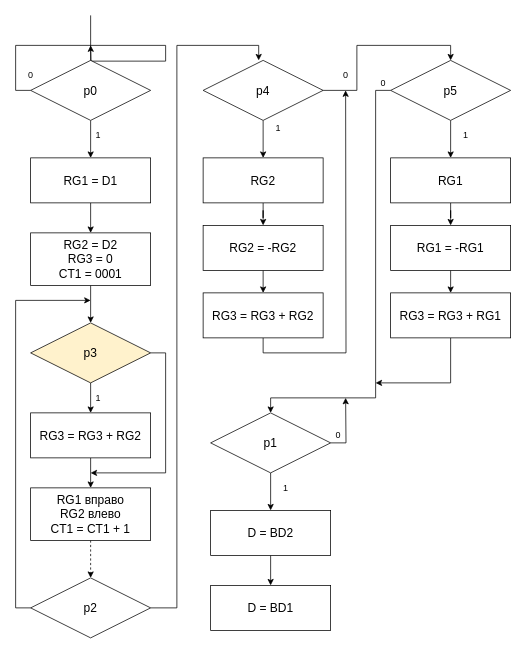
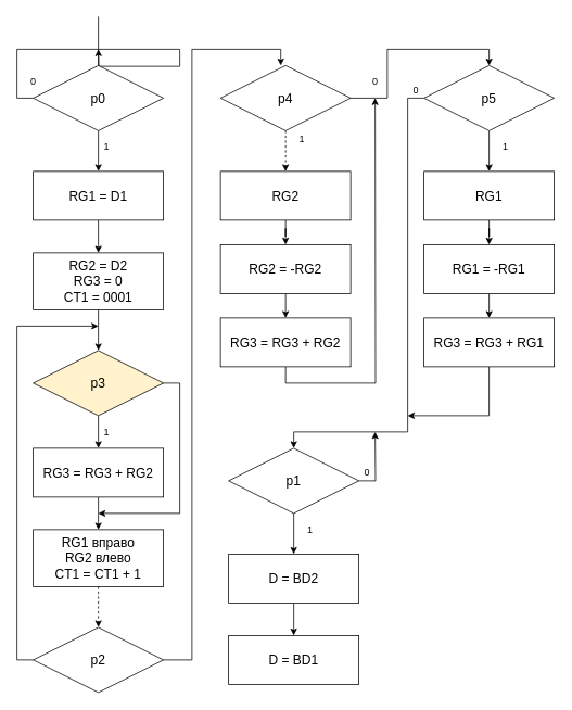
  <mxCell id="0" />
  <mxCell id="1" parent="0" />
  <mxCell id="2" style="edgeStyle=orthogonalEdgeStyle;rounded=0;orthogonalLoop=1;jettySize=auto;html=1;exitX=0;exitY=0.5;exitDx=0;exitDy=0;" edge="1" parent="1" source="4"><mxGeometry relative="1" as="geometry"><mxPoint x="120" y="60" as="targetPoint" /></mxGeometry></mxCell>
  <mxCell id="3" style="edgeStyle=orthogonalEdgeStyle;rounded=0;orthogonalLoop=1;jettySize=auto;html=1;exitX=0.5;exitY=1;exitDx=0;exitDy=0;entryX=0.5;entryY=0;entryDx=0;entryDy=0;" edge="1" parent="1" source="4" target="8"><mxGeometry relative="1" as="geometry" /></mxCell>
  <mxCell id="4" value="&lt;font style=&quot;font-size: 16px&quot;&gt;p0&lt;/font&gt;" style="rhombus;whiteSpace=wrap;html=1;" vertex="1" parent="1"><mxGeometry x="40" y="80" width="160" height="80" as="geometry" /></mxCell>
  <mxCell id="5" value="" style="endArrow=none;html=1;exitX=0.5;exitY=0;exitDx=0;exitDy=0;" edge="1" parent="1" source="4"><mxGeometry width="50" height="50" relative="1" as="geometry"><mxPoint x="120" y="60" as="sourcePoint" /><mxPoint x="120" y="20" as="targetPoint" /></mxGeometry></mxCell>
  <mxCell id="6" value="0" style="text;html=1;align=center;verticalAlign=middle;resizable=0;points=[];autosize=1;strokeColor=none;" vertex="1" parent="1"><mxGeometry x="30" y="90" width="20" height="20" as="geometry" /></mxCell>
  <mxCell id="7" style="edgeStyle=orthogonalEdgeStyle;rounded=0;orthogonalLoop=1;jettySize=auto;html=1;exitX=0.5;exitY=1;exitDx=0;exitDy=0;entryX=0.5;entryY=0;entryDx=0;entryDy=0;" edge="1" parent="1" source="8" target="11"><mxGeometry relative="1" as="geometry" /></mxCell>
  <mxCell id="8" value="&lt;font style=&quot;font-size: 16px&quot;&gt;RG1 = D1&lt;/font&gt;" style="rounded=0;whiteSpace=wrap;html=1;" vertex="1" parent="1"><mxGeometry x="40" y="210" width="160" height="60" as="geometry" /></mxCell>
  <mxCell id="9" value="1" style="text;html=1;align=center;verticalAlign=middle;resizable=0;points=[];autosize=1;strokeColor=none;" vertex="1" parent="1"><mxGeometry x="120" y="170" width="20" height="20" as="geometry" /></mxCell>
  <mxCell id="10" style="edgeStyle=orthogonalEdgeStyle;rounded=0;orthogonalLoop=1;jettySize=auto;html=1;exitX=0.5;exitY=1;exitDx=0;exitDy=0;entryX=0.5;entryY=0;entryDx=0;entryDy=0;" edge="1" parent="1" source="11" target="14"><mxGeometry relative="1" as="geometry" /></mxCell>
  <mxCell id="11" value="&lt;font style=&quot;font-size: 16px&quot;&gt;RG2 = D2&lt;br&gt;RG3 = 0&lt;br&gt;CT1 = 0001&lt;br&gt;&lt;/font&gt;" style="rounded=0;whiteSpace=wrap;html=1;" vertex="1" parent="1"><mxGeometry x="40" y="310" width="160" height="70" as="geometry" /></mxCell>
  <mxCell id="12" style="edgeStyle=orthogonalEdgeStyle;rounded=0;orthogonalLoop=1;jettySize=auto;html=1;exitX=0.5;exitY=1;exitDx=0;exitDy=0;entryX=0.5;entryY=0;entryDx=0;entryDy=0;" edge="1" parent="1" source="14" target="16"><mxGeometry relative="1" as="geometry" /></mxCell>
  <mxCell id="13" style="edgeStyle=orthogonalEdgeStyle;rounded=0;orthogonalLoop=1;jettySize=auto;html=1;exitX=1;exitY=0.5;exitDx=0;exitDy=0;" edge="1" parent="1" source="14"><mxGeometry relative="1" as="geometry"><mxPoint x="120" y="630" as="targetPoint" /><Array as="points"><mxPoint x="220" y="470" /><mxPoint x="220" y="630" /></Array></mxGeometry></mxCell>
  <mxCell id="14" value="&lt;font style=&quot;font-size: 16px&quot;&gt;p3&lt;br&gt;&lt;/font&gt;" style="rhombus;whiteSpace=wrap;html=1;fillColor=#fff2cc;" vertex="1" parent="1"><mxGeometry x="40" y="430" width="160" height="80" as="geometry" /></mxCell>
  <mxCell id="15" style="edgeStyle=orthogonalEdgeStyle;rounded=0;orthogonalLoop=1;jettySize=auto;html=1;exitX=0.5;exitY=1;exitDx=0;exitDy=0;entryX=0.5;entryY=0;entryDx=0;entryDy=0;" edge="1" parent="1" source="16" target="19"><mxGeometry relative="1" as="geometry" /></mxCell>
  <mxCell id="16" value="&lt;font style=&quot;font-size: 16px&quot;&gt;RG3 = RG3 + RG2&lt;/font&gt;" style="rounded=0;whiteSpace=wrap;html=1;" vertex="1" parent="1"><mxGeometry x="40" y="550" width="160" height="60" as="geometry" /></mxCell>
  <mxCell id="17" value="1" style="text;html=1;align=center;verticalAlign=middle;resizable=0;points=[];autosize=1;strokeColor=none;" vertex="1" parent="1"><mxGeometry x="120" y="520" width="20" height="20" as="geometry" /></mxCell>
  <mxCell id="18" style="edgeStyle=orthogonalEdgeStyle;rounded=0;orthogonalLoop=1;jettySize=auto;html=1;exitX=0.5;exitY=1;exitDx=0;exitDy=0;entryX=0.5;entryY=0;entryDx=0;entryDy=0;dashed=1;" edge="1" parent="1" source="19" target="22"><mxGeometry relative="1" as="geometry" /></mxCell>
  <mxCell id="19" value="&lt;font style=&quot;font-size: 16px&quot;&gt;RG1 вправо&lt;br&gt;RG2 влево&lt;br&gt;CT1 = CT1 + 1&lt;br&gt;&lt;/font&gt;" style="rounded=0;whiteSpace=wrap;html=1;" vertex="1" parent="1"><mxGeometry x="40" y="650" width="160" height="70" as="geometry" /></mxCell>
  <mxCell id="20" style="edgeStyle=orthogonalEdgeStyle;rounded=0;orthogonalLoop=1;jettySize=auto;html=1;exitX=0;exitY=0.5;exitDx=0;exitDy=0;" edge="1" parent="1" source="22"><mxGeometry relative="1" as="geometry"><mxPoint x="120" y="400" as="targetPoint" /><Array as="points"><mxPoint x="20" y="810" /><mxPoint x="20" y="400" /></Array></mxGeometry></mxCell>
  <mxCell id="21" style="edgeStyle=orthogonalEdgeStyle;rounded=0;orthogonalLoop=1;jettySize=auto;html=1;exitX=1;exitY=0.5;exitDx=0;exitDy=0;entryX=0.463;entryY=0;entryDx=0;entryDy=0;entryPerimeter=0;" edge="1" parent="1" source="22" target="31"><mxGeometry relative="1" as="geometry" /></mxCell>
  <mxCell id="22" value="&lt;font style=&quot;font-size: 16px&quot;&gt;p2&lt;br&gt;&lt;/font&gt;" style="rhombus;whiteSpace=wrap;html=1;" vertex="1" parent="1"><mxGeometry x="40" y="770" width="160" height="80" as="geometry" /></mxCell>
  <mxCell id="23" style="edgeStyle=orthogonalEdgeStyle;rounded=0;orthogonalLoop=1;jettySize=auto;html=1;exitX=0.5;exitY=1;exitDx=0;exitDy=0;" edge="1" parent="1" source="24" target="28"><mxGeometry relative="1" as="geometry" /></mxCell>
  <mxCell id="24" value="&lt;font style=&quot;font-size: 16px&quot;&gt;RG2&lt;/font&gt;" style="rounded=0;whiteSpace=wrap;html=1;" vertex="1" parent="1"><mxGeometry x="270" y="210" width="160" height="60" as="geometry" /></mxCell>
  <mxCell id="25" style="edgeStyle=orthogonalEdgeStyle;rounded=0;orthogonalLoop=1;jettySize=auto;html=1;exitX=0.5;exitY=1;exitDx=0;exitDy=0;" edge="1" parent="1" source="26"><mxGeometry relative="1" as="geometry"><mxPoint x="460" y="120" as="targetPoint" /></mxGeometry></mxCell>
  <mxCell id="26" value="&lt;font style=&quot;font-size: 16px&quot;&gt;RG3 = RG3 + RG2&lt;/font&gt;" style="rounded=0;whiteSpace=wrap;html=1;" vertex="1" parent="1"><mxGeometry x="270" y="390" width="160" height="60" as="geometry" /></mxCell>
  <mxCell id="27" style="edgeStyle=orthogonalEdgeStyle;rounded=0;orthogonalLoop=1;jettySize=auto;html=1;exitX=0.5;exitY=1;exitDx=0;exitDy=0;entryX=0.5;entryY=0;entryDx=0;entryDy=0;" edge="1" parent="1" source="28"><mxGeometry relative="1" as="geometry"><mxPoint x="350" y="390" as="targetPoint" /></mxGeometry></mxCell>
  <mxCell id="28" value="&lt;span style=&quot;font-size: 16px&quot;&gt;RG2 = -RG2&lt;/span&gt;" style="rounded=0;whiteSpace=wrap;html=1;" vertex="1" parent="1"><mxGeometry x="270" y="300" width="160" height="60" as="geometry" /></mxCell>
- <mxCell id="29" style="edgeStyle=orthogonalEdgeStyle;rounded=0;orthogonalLoop=1;jettySize=auto;html=1;exitX=0.5;exitY=1;exitDx=0;exitDy=0;entryX=0.5;entryY=0;entryDx=0;entryDy=0;" edge="1" parent="1" source="31" target="24"><mxGeometry relative="1" as="geometry" /></mxCell>
+ <mxCell id="29" style="edgeStyle=orthogonalEdgeStyle;rounded=0;orthogonalLoop=1;jettySize=auto;html=1;exitX=0.5;exitY=1;exitDx=0;exitDy=0;entryX=0.5;entryY=0;entryDx=0;entryDy=0;dashed=1;" edge="1" parent="1" source="31" target="24"><mxGeometry relative="1" as="geometry" /></mxCell>
  <mxCell id="30" style="edgeStyle=orthogonalEdgeStyle;rounded=0;orthogonalLoop=1;jettySize=auto;html=1;exitX=1;exitY=0.5;exitDx=0;exitDy=0;entryX=0.5;entryY=0;entryDx=0;entryDy=0;" edge="1" parent="1" source="31" target="35"><mxGeometry relative="1" as="geometry" /></mxCell>
  <mxCell id="31" value="&lt;font style=&quot;font-size: 16px&quot;&gt;p4&lt;br&gt;&lt;/font&gt;" style="rhombus;whiteSpace=wrap;html=1;" vertex="1" parent="1"><mxGeometry x="270" y="80" width="160" height="80" as="geometry" /></mxCell>
  <mxCell id="32" value="1" style="text;html=1;align=center;verticalAlign=middle;resizable=0;points=[];autosize=1;strokeColor=none;" vertex="1" parent="1"><mxGeometry x="360" y="160" width="20" height="20" as="geometry" /></mxCell>
  <mxCell id="33" style="edgeStyle=orthogonalEdgeStyle;rounded=0;orthogonalLoop=1;jettySize=auto;html=1;exitX=0.5;exitY=1;exitDx=0;exitDy=0;entryX=0.5;entryY=0;entryDx=0;entryDy=0;" edge="1" parent="1" source="35" target="38"><mxGeometry relative="1" as="geometry" /></mxCell>
  <mxCell id="34" style="edgeStyle=orthogonalEdgeStyle;rounded=0;orthogonalLoop=1;jettySize=auto;html=1;exitX=0;exitY=0.5;exitDx=0;exitDy=0;entryX=0.5;entryY=0;entryDx=0;entryDy=0;" edge="1" parent="1" source="35" target="45"><mxGeometry relative="1" as="geometry"><Array as="points"><mxPoint x="500" y="120" /><mxPoint x="500" y="530" /><mxPoint x="360" y="530" /></Array></mxGeometry></mxCell>
  <mxCell id="35" value="&lt;font style=&quot;font-size: 16px&quot;&gt;p5&lt;br&gt;&lt;/font&gt;" style="rhombus;whiteSpace=wrap;html=1;" vertex="1" parent="1"><mxGeometry x="520" y="80" width="160" height="80" as="geometry" /></mxCell>
  <mxCell id="36" value="0" style="text;html=1;align=center;verticalAlign=middle;resizable=0;points=[];autosize=1;strokeColor=none;" vertex="1" parent="1"><mxGeometry x="450" y="90" width="20" height="20" as="geometry" /></mxCell>
  <mxCell id="37" style="edgeStyle=orthogonalEdgeStyle;rounded=0;orthogonalLoop=1;jettySize=auto;html=1;exitX=0.5;exitY=1;exitDx=0;exitDy=0;" edge="1" parent="1" source="38" target="42"><mxGeometry relative="1" as="geometry" /></mxCell>
  <mxCell id="38" value="&lt;font style=&quot;font-size: 16px&quot;&gt;RG1&lt;/font&gt;" style="rounded=0;whiteSpace=wrap;html=1;" vertex="1" parent="1"><mxGeometry x="520" y="210" width="160" height="60" as="geometry" /></mxCell>
  <mxCell id="39" style="edgeStyle=orthogonalEdgeStyle;rounded=0;orthogonalLoop=1;jettySize=auto;html=1;exitX=0.5;exitY=1;exitDx=0;exitDy=0;" edge="1" parent="1" source="40"><mxGeometry relative="1" as="geometry"><mxPoint x="500" y="510" as="targetPoint" /><Array as="points"><mxPoint x="600" y="510" /></Array></mxGeometry></mxCell>
  <mxCell id="40" value="&lt;font style=&quot;font-size: 16px&quot;&gt;RG3 = RG3 + RG1&lt;/font&gt;" style="rounded=0;whiteSpace=wrap;html=1;" vertex="1" parent="1"><mxGeometry x="520" y="390" width="160" height="60" as="geometry" /></mxCell>
  <mxCell id="41" style="edgeStyle=orthogonalEdgeStyle;rounded=0;orthogonalLoop=1;jettySize=auto;html=1;exitX=0.5;exitY=1;exitDx=0;exitDy=0;entryX=0.5;entryY=0;entryDx=0;entryDy=0;" edge="1" parent="1" source="42" target="40"><mxGeometry relative="1" as="geometry"><mxPoint x="600" y="380" as="targetPoint" /></mxGeometry></mxCell>
  <mxCell id="42" value="&lt;span style=&quot;font-size: 16px&quot;&gt;RG1 = -RG1&lt;/span&gt;" style="rounded=0;whiteSpace=wrap;html=1;" vertex="1" parent="1"><mxGeometry x="520" y="300" width="160" height="60" as="geometry" /></mxCell>
  <mxCell id="43" style="edgeStyle=orthogonalEdgeStyle;rounded=0;orthogonalLoop=1;jettySize=auto;html=1;exitX=1;exitY=0.5;exitDx=0;exitDy=0;" edge="1" parent="1" source="45"><mxGeometry relative="1" as="geometry"><mxPoint x="460" y="530" as="targetPoint" /></mxGeometry></mxCell>
  <mxCell id="44" style="edgeStyle=orthogonalEdgeStyle;rounded=0;orthogonalLoop=1;jettySize=auto;html=1;exitX=0.5;exitY=1;exitDx=0;exitDy=0;entryX=0.5;entryY=0;entryDx=0;entryDy=0;" edge="1" parent="1" source="45" target="51"><mxGeometry relative="1" as="geometry" /></mxCell>
  <mxCell id="45" value="&lt;font style=&quot;font-size: 16px&quot;&gt;p1&lt;br&gt;&lt;/font&gt;" style="rhombus;whiteSpace=wrap;html=1;" vertex="1" parent="1"><mxGeometry x="280" y="550" width="160" height="80" as="geometry" /></mxCell>
  <mxCell id="46" value="1" style="text;html=1;align=center;verticalAlign=middle;resizable=0;points=[];autosize=1;strokeColor=none;" vertex="1" parent="1"><mxGeometry x="610" y="170" width="20" height="20" as="geometry" /></mxCell>
  <mxCell id="47" value="0" style="text;html=1;align=center;verticalAlign=middle;resizable=0;points=[];autosize=1;strokeColor=none;" vertex="1" parent="1"><mxGeometry x="500" y="100" width="20" height="20" as="geometry" /></mxCell>
  <mxCell id="48" value="0" style="text;html=1;align=center;verticalAlign=middle;resizable=0;points=[];autosize=1;strokeColor=none;" vertex="1" parent="1"><mxGeometry x="440" y="570" width="20" height="20" as="geometry" /></mxCell>
  <mxCell id="49" value="&lt;font style=&quot;font-size: 16px&quot;&gt;D = BD1&lt;/font&gt;" style="rounded=0;whiteSpace=wrap;html=1;" vertex="1" parent="1"><mxGeometry x="280" y="780" width="160" height="60" as="geometry" /></mxCell>
  <mxCell id="50" style="edgeStyle=orthogonalEdgeStyle;rounded=0;orthogonalLoop=1;jettySize=auto;html=1;exitX=0.5;exitY=1;exitDx=0;exitDy=0;entryX=0.5;entryY=0;entryDx=0;entryDy=0;" edge="1" parent="1" source="51" target="49"><mxGeometry relative="1" as="geometry" /></mxCell>
  <mxCell id="51" value="&lt;span style=&quot;font-size: 16px&quot;&gt;D = BD2&lt;/span&gt;" style="rounded=0;whiteSpace=wrap;html=1;" vertex="1" parent="1"><mxGeometry x="280" y="680" width="160" height="60" as="geometry" /></mxCell>
  <mxCell id="52" value="1" style="text;html=1;align=center;verticalAlign=middle;resizable=0;points=[];autosize=1;strokeColor=none;" vertex="1" parent="1"><mxGeometry x="370" y="640" width="20" height="20" as="geometry" /></mxCell>
